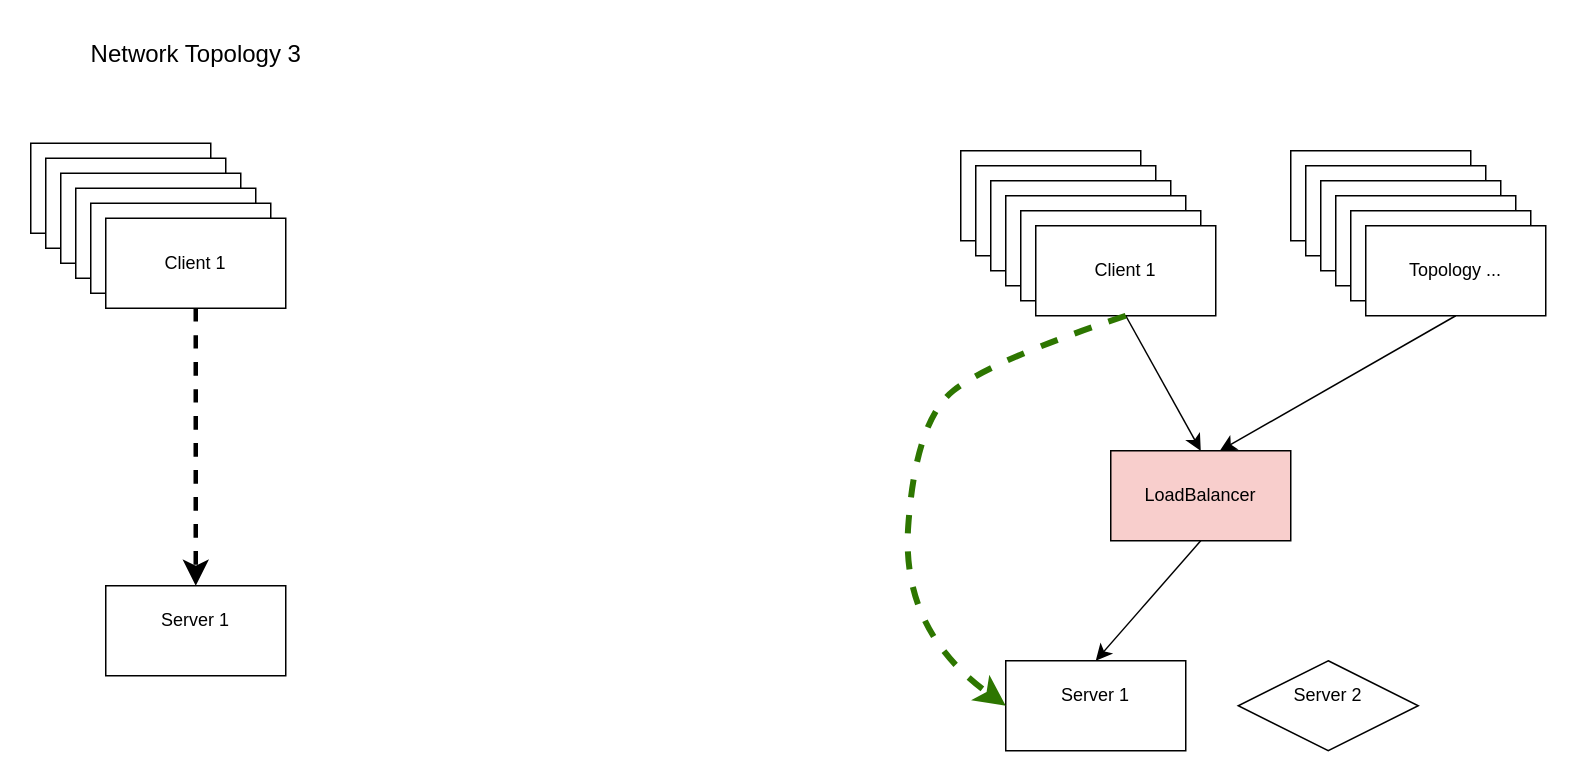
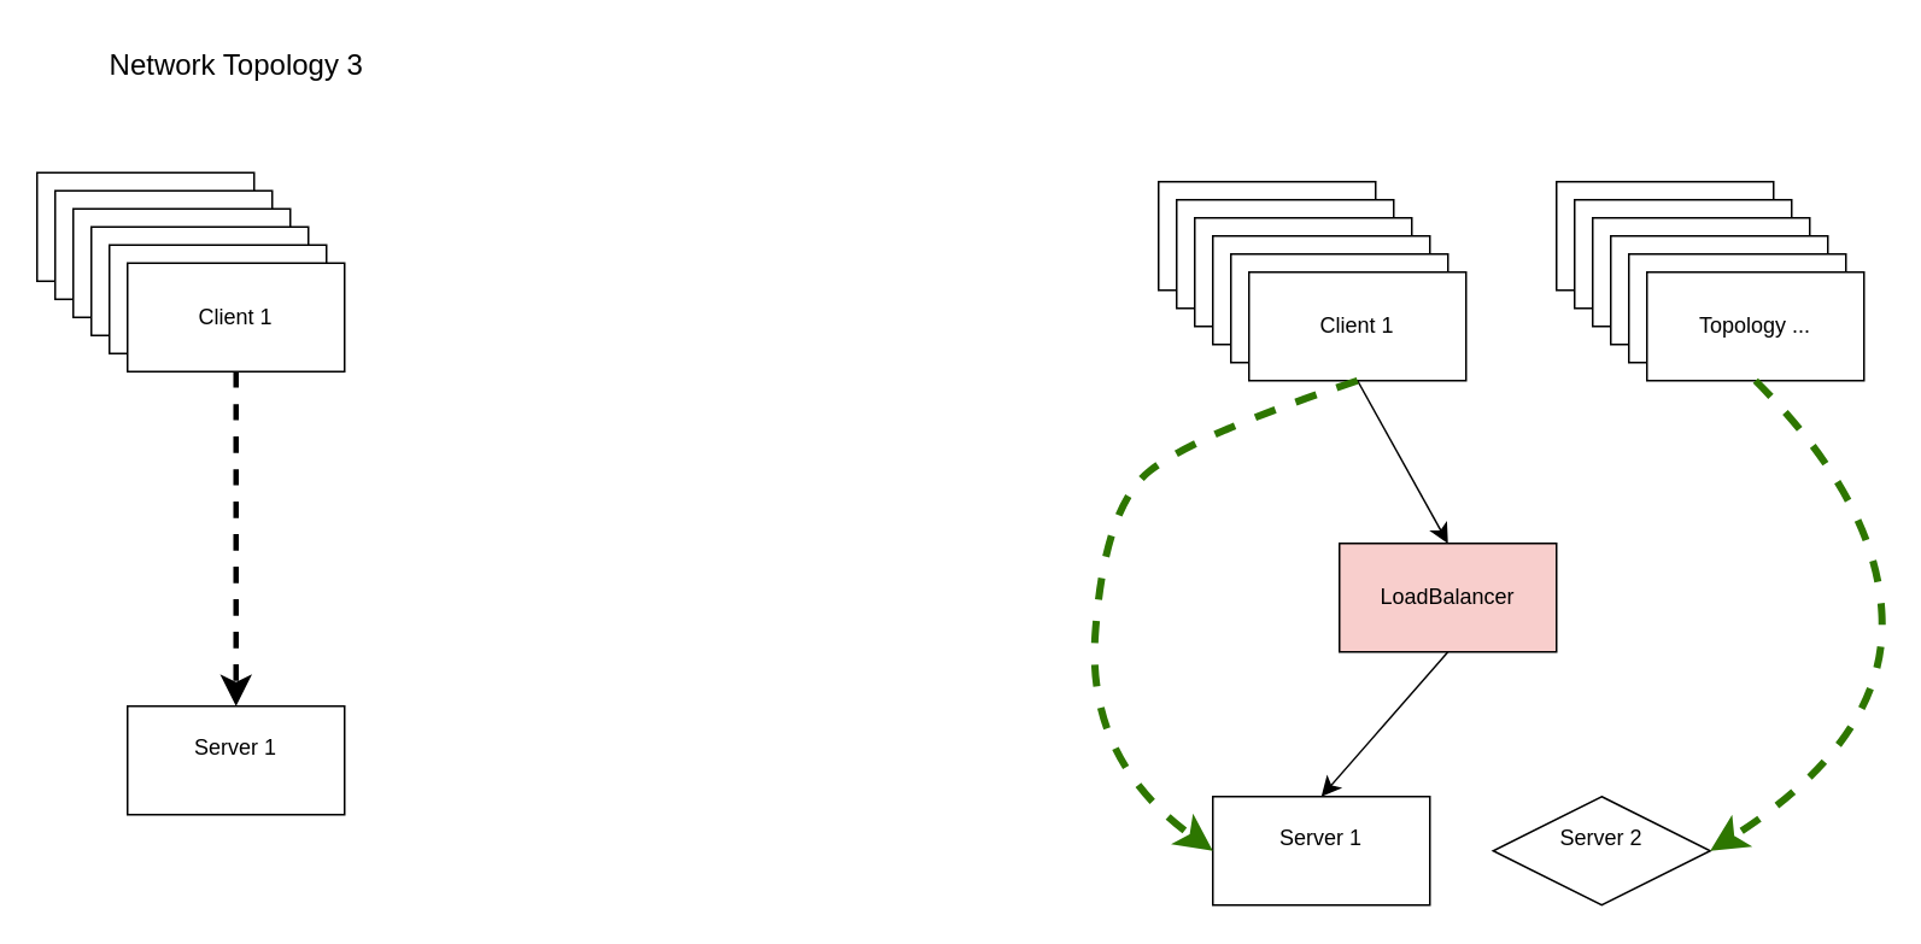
  <mxCell id="0" />
  <mxCell id="1" parent="0" />
  <mxCell id="2" value="Server 1&lt;div&gt;&lt;br&gt;&lt;/div&gt;" style="rounded=0;whiteSpace=wrap;html=1;" vertex="1" parent="1"><mxGeometry x="670" y="440" width="120" height="60" as="geometry" /></mxCell>
  <mxCell id="3" style="edgeStyle=none;curved=1;rounded=0;orthogonalLoop=1;jettySize=auto;html=1;exitX=0.5;exitY=1;exitDx=0;exitDy=0;entryX=0.5;entryY=0;entryDx=0;entryDy=0;fontSize=12;startSize=8;endSize=8;" edge="1" parent="1" source="4" target="2"><mxGeometry relative="1" as="geometry" /></mxCell>
  <mxCell id="4" value="&lt;div&gt;LoadBalancer&lt;/div&gt;" style="rounded=0;whiteSpace=wrap;html=1;fillColor=#f8cecc;" vertex="1" parent="1"><mxGeometry x="740" y="300" width="120" height="60" as="geometry" /></mxCell>
  <mxCell id="5" value="Server 2&lt;div&gt;&lt;br&gt;&lt;/div&gt;" style="rhombus;whiteSpace=wrap;html=1;" vertex="1" parent="1"><mxGeometry x="825" y="440" width="120" height="60" as="geometry" /></mxCell>
  <mxCell id="6" value="" style="rounded=0;whiteSpace=wrap;html=1;" vertex="1" parent="1"><mxGeometry x="640" y="100" width="120" height="60" as="geometry" /></mxCell>
  <mxCell id="7" value="" style="rounded=0;whiteSpace=wrap;html=1;" vertex="1" parent="1"><mxGeometry x="650" y="110" width="120" height="60" as="geometry" /></mxCell>
  <mxCell id="8" value="" style="rounded=0;whiteSpace=wrap;html=1;" vertex="1" parent="1"><mxGeometry x="660" y="120" width="120" height="60" as="geometry" /></mxCell>
  <mxCell id="9" value="" style="rounded=0;whiteSpace=wrap;html=1;" vertex="1" parent="1"><mxGeometry x="670" y="130" width="120" height="60" as="geometry" /></mxCell>
  <mxCell id="10" value="" style="rounded=0;whiteSpace=wrap;html=1;" vertex="1" parent="1"><mxGeometry x="680" y="140" width="120" height="60" as="geometry" /></mxCell>
  <mxCell id="11" style="edgeStyle=none;curved=1;rounded=0;orthogonalLoop=1;jettySize=auto;html=1;exitX=0.5;exitY=1;exitDx=0;exitDy=0;entryX=0.5;entryY=0;entryDx=0;entryDy=0;fontSize=12;startSize=8;endSize=8;" edge="1" parent="1" source="12" target="4"><mxGeometry relative="1" as="geometry" /></mxCell>
  <mxCell id="12" value="Client 1" style="rounded=0;whiteSpace=wrap;html=1;" vertex="1" parent="1"><mxGeometry x="690" y="150" width="120" height="60" as="geometry" /></mxCell>
  <mxCell id="13" value="" style="curved=1;endArrow=classic;html=1;rounded=0;fontSize=12;startSize=8;endSize=8;entryX=0;entryY=0.5;entryDx=0;entryDy=0;exitX=0.5;exitY=1;exitDx=0;exitDy=0;dashed=1;strokeWidth=4;fillColor=#60a917;strokeColor=#2D7600;" edge="1" parent="1" source="12" target="2"><mxGeometry width="50" height="50" relative="1" as="geometry"><mxPoint x="640" y="330" as="sourcePoint" /><mxPoint x="690" y="280" as="targetPoint" /><Array as="points"><mxPoint x="660" y="240" /><mxPoint x="610" y="280" /><mxPoint x="600" y="420" /></Array></mxGeometry></mxCell>
  <mxCell id="14" value="" style="rounded=0;whiteSpace=wrap;html=1;" vertex="1" parent="1"><mxGeometry x="860" y="100" width="120" height="60" as="geometry" /></mxCell>
  <mxCell id="15" value="" style="rounded=0;whiteSpace=wrap;html=1;" vertex="1" parent="1"><mxGeometry x="870" y="110" width="120" height="60" as="geometry" /></mxCell>
  <mxCell id="16" value="" style="rounded=0;whiteSpace=wrap;html=1;" vertex="1" parent="1"><mxGeometry x="880" y="120" width="120" height="60" as="geometry" /></mxCell>
  <mxCell id="17" value="" style="rounded=0;whiteSpace=wrap;html=1;" vertex="1" parent="1"><mxGeometry x="890" y="130" width="120" height="60" as="geometry" /></mxCell>
  <mxCell id="18" value="" style="rounded=0;whiteSpace=wrap;html=1;" vertex="1" parent="1"><mxGeometry x="900" y="140" width="120" height="60" as="geometry" /></mxCell>
  <mxCell id="19" value="Topology ..." style="rounded=0;whiteSpace=wrap;html=1;" vertex="1" parent="1"><mxGeometry x="910" y="150" width="120" height="60" as="geometry" /></mxCell>
- <mxCell id="20" style="edgeStyle=none;curved=1;rounded=0;orthogonalLoop=1;jettySize=auto;html=1;exitX=0.5;exitY=1;exitDx=0;exitDy=0;entryX=0.606;entryY=0;entryDx=0;entryDy=0;entryPerimeter=0;fontSize=12;startSize=8;endSize=8;" edge="1" parent="1" source="19" target="4"><mxGeometry relative="1" as="geometry" /></mxCell>
+ <mxCell id="21" value="" style="curved=1;endArrow=classic;html=1;rounded=0;fontSize=12;startSize=8;endSize=8;exitX=0.5;exitY=1;exitDx=0;exitDy=0;entryX=1;entryY=0.5;entryDx=0;entryDy=0;strokeWidth=4;dashed=1;fillColor=#60a917;strokeColor=#2D7600;" edge="1" parent="1" source="19" target="5"><mxGeometry width="50" height="50" relative="1" as="geometry"><mxPoint x="980" y="290" as="sourcePoint" /><mxPoint x="1030" y="240" as="targetPoint" /><Array as="points"><mxPoint x="1040" y="280" /><mxPoint x="1040" y="410" /></Array></mxGeometry></mxCell>
  <mxCell id="22" value="" style="rounded=0;whiteSpace=wrap;html=1;" vertex="1" parent="1"><mxGeometry x="20" y="95" width="120" height="60" as="geometry" /></mxCell>
  <mxCell id="23" value="" style="rounded=0;whiteSpace=wrap;html=1;" vertex="1" parent="1"><mxGeometry x="30" y="105" width="120" height="60" as="geometry" /></mxCell>
  <mxCell id="24" value="" style="rounded=0;whiteSpace=wrap;html=1;" vertex="1" parent="1"><mxGeometry x="40" y="115" width="120" height="60" as="geometry" /></mxCell>
  <mxCell id="25" value="" style="rounded=0;whiteSpace=wrap;html=1;" vertex="1" parent="1"><mxGeometry x="50" y="125" width="120" height="60" as="geometry" /></mxCell>
  <mxCell id="26" value="" style="rounded=0;whiteSpace=wrap;html=1;" vertex="1" parent="1"><mxGeometry x="60" y="135" width="120" height="60" as="geometry" /></mxCell>
  <mxCell id="27" style="edgeStyle=none;curved=1;rounded=0;orthogonalLoop=1;jettySize=auto;html=1;exitX=0.5;exitY=1;exitDx=0;exitDy=0;fontSize=12;startSize=8;endSize=8;strokeWidth=3;dashed=1;" edge="1" parent="1" source="28" target="29"><mxGeometry relative="1" as="geometry" /></mxCell>
  <mxCell id="28" value="Client 1" style="rounded=0;whiteSpace=wrap;html=1;" vertex="1" parent="1"><mxGeometry x="70" y="145" width="120" height="60" as="geometry" /></mxCell>
  <mxCell id="29" value="Server 1&lt;div&gt;&lt;br&gt;&lt;/div&gt;" style="rounded=0;whiteSpace=wrap;html=1;" vertex="1" parent="1"><mxGeometry x="70" y="390" width="120" height="60" as="geometry" /></mxCell>
  <mxCell id="30" value="Network Topology 3" style="text;html=1;align=center;verticalAlign=middle;resizable=0;points=[];autosize=1;strokeColor=none;fillColor=none;fontSize=16;" vertex="1" parent="1"><mxGeometry x="50" y="20" width="160" height="30" as="geometry" /></mxCell>
